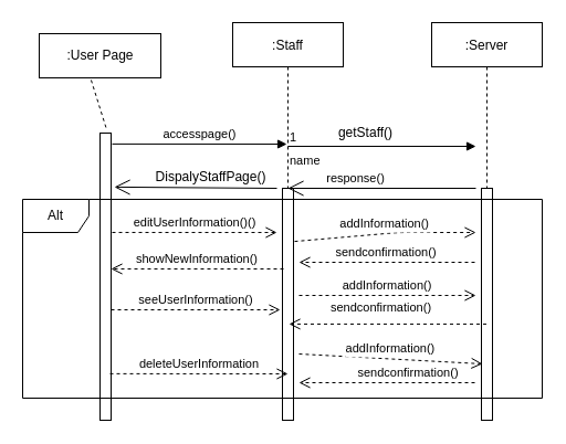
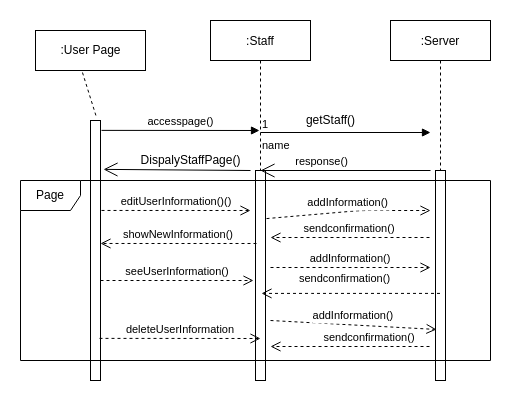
  <mxCell id="0" />
  <mxCell id="1" parent="0" />
  <mxCell id="2" value="" style="html=1;points=[];perimeter=orthogonalPerimeter;" vertex="1" parent="1"><mxGeometry x="90" y="120" width="10" height="260" as="geometry" /></mxCell>
  <mxCell id="3" value=":Staff" style="shape=umlLifeline;perimeter=lifelinePerimeter;container=1;collapsible=0;recursiveResize=0;rounded=0;shadow=0;strokeWidth=1;" vertex="1" parent="1"><mxGeometry x="210" y="20" width="100" height="360" as="geometry" /></mxCell>
  <mxCell id="4" value="" style="points=[];perimeter=orthogonalPerimeter;rounded=0;shadow=0;strokeWidth=1;" vertex="1" parent="3"><mxGeometry x="45" y="150" width="10" height="210" as="geometry" /></mxCell>
  <mxCell id="5" value=":Server" style="shape=umlLifeline;perimeter=lifelinePerimeter;container=1;collapsible=0;recursiveResize=0;rounded=0;shadow=0;strokeWidth=1;" vertex="1" parent="1"><mxGeometry x="390" y="20" width="100" height="360" as="geometry" /></mxCell>
  <mxCell id="6" value="" style="points=[];perimeter=orthogonalPerimeter;rounded=0;shadow=0;strokeWidth=1;" vertex="1" parent="5"><mxGeometry x="45" y="150" width="10" height="210" as="geometry" /></mxCell>
  <mxCell id="7" value="accesspage()" style="html=1;verticalAlign=bottom;endArrow=block;exitX=1.1;exitY=0.038;exitDx=0;exitDy=0;exitPerimeter=0;" edge="1" parent="1" source="2"><mxGeometry width="80" relative="1" as="geometry"><mxPoint x="320" y="200" as="sourcePoint" /><mxPoint x="259" y="130" as="targetPoint" /></mxGeometry></mxCell>
  <mxCell id="8" value="name" style="endArrow=block;endFill=1;html=1;edgeStyle=orthogonalEdgeStyle;align=left;verticalAlign=top;" edge="1" parent="1"><mxGeometry x="-1" relative="1" as="geometry"><mxPoint x="260" y="132" as="sourcePoint" /><mxPoint x="430" y="132" as="targetPoint" /></mxGeometry></mxCell>
  <mxCell id="9" value="1" style="edgeLabel;resizable=0;html=1;align=left;verticalAlign=bottom;" connectable="0" vertex="1" parent="8"><mxGeometry x="-1" relative="1" as="geometry" /></mxCell>
  <mxCell id="10" value="getStaff()" style="text;html=1;align=center;verticalAlign=middle;resizable=0;points=[];autosize=1;strokeColor=none;" vertex="1" parent="1"><mxGeometry x="300" y="110" width="60" height="20" as="geometry" /></mxCell>
  <mxCell id="11" value="" style="endArrow=open;endFill=1;endSize=12;html=1;" edge="1" parent="1"><mxGeometry width="160" relative="1" as="geometry"><mxPoint x="430" y="170" as="sourcePoint" /><mxPoint x="260" y="170" as="targetPoint" /></mxGeometry></mxCell>
  <mxCell id="12" value="response()" style="edgeLabel;html=1;align=center;verticalAlign=middle;resizable=0;points=[];" vertex="1" connectable="0" parent="11"><mxGeometry x="0.423" y="-3" relative="1" as="geometry"><mxPoint x="11" y="-7" as="offset" /></mxGeometry></mxCell>
  <mxCell id="13" value="" style="endArrow=open;endFill=1;endSize=12;html=1;entryX=1.3;entryY=0.188;entryDx=0;entryDy=0;entryPerimeter=0;" edge="1" parent="1" target="2"><mxGeometry width="160" relative="1" as="geometry"><mxPoint x="250" y="170" as="sourcePoint" /><mxPoint x="120" y="170" as="targetPoint" /></mxGeometry></mxCell>
  <mxCell id="14" value=":User Page" style="html=1;" vertex="1" parent="1"><mxGeometry x="35" y="30" width="110" height="40" as="geometry" /></mxCell>
  <mxCell id="15" value="" style="endArrow=none;dashed=1;html=1;exitX=0.427;exitY=1.05;exitDx=0;exitDy=0;exitPerimeter=0;entryX=0.6;entryY=-0.012;entryDx=0;entryDy=0;entryPerimeter=0;" edge="1" parent="1" source="14" target="2"><mxGeometry width="50" height="50" relative="1" as="geometry"><mxPoint x="310" y="200" as="sourcePoint" /><mxPoint x="360" y="150" as="targetPoint" /></mxGeometry></mxCell>
  <mxCell id="16" value="DispalyStaffPage()" style="text;html=1;align=center;verticalAlign=middle;resizable=0;points=[];autosize=1;strokeColor=none;" vertex="1" parent="1"><mxGeometry x="130" y="150" width="120" height="20" as="geometry" /></mxCell>
  <mxCell id="17" value="addInformation()" style="verticalAlign=bottom;endArrow=open;dashed=1;endSize=8;shadow=0;strokeWidth=1;exitX=1.1;exitY=0.229;exitDx=0;exitDy=0;exitPerimeter=0;" edge="1" parent="1" source="4"><mxGeometry relative="1" as="geometry"><mxPoint x="430" y="210" as="targetPoint" /><mxPoint x="301" y="210.08" as="sourcePoint" /><Array as="points"><mxPoint x="360" y="210" /></Array></mxGeometry></mxCell>
  <mxCell id="18" value="sendconfirmation()" style="verticalAlign=bottom;endArrow=open;dashed=1;endSize=8;shadow=0;strokeWidth=1;exitX=1.1;exitY=0.232;exitDx=0;exitDy=0;exitPerimeter=0;" edge="1" parent="1"><mxGeometry relative="1" as="geometry"><mxPoint x="270" y="237" as="targetPoint" /><mxPoint x="429" y="237" as="sourcePoint" /></mxGeometry></mxCell>
  <mxCell id="19" value="addInformation()" style="verticalAlign=bottom;endArrow=open;dashed=1;endSize=8;shadow=0;strokeWidth=1;" edge="1" parent="1"><mxGeometry relative="1" as="geometry"><mxPoint x="430" y="267" as="targetPoint" /><mxPoint x="270" y="267" as="sourcePoint" /></mxGeometry></mxCell>
  <mxCell id="20" value="sendconfirmation()" style="verticalAlign=bottom;endArrow=open;dashed=1;endSize=8;shadow=0;strokeWidth=1;" edge="1" parent="1" source="5"><mxGeometry x="0.07" y="-6" relative="1" as="geometry"><mxPoint x="261" y="292.92" as="targetPoint" /><mxPoint x="390" y="292.92" as="sourcePoint" /><Array as="points"><mxPoint x="321" y="292.92" /></Array><mxPoint as="offset" /></mxGeometry></mxCell>
  <mxCell id="21" value="addInformation()" style="verticalAlign=bottom;endArrow=open;dashed=1;endSize=8;shadow=0;strokeWidth=1;entryX=0.1;entryY=0.757;entryDx=0;entryDy=0;entryPerimeter=0;" edge="1" parent="1" target="6"><mxGeometry relative="1" as="geometry"><mxPoint x="430" y="320.08" as="targetPoint" /><mxPoint x="270" y="320" as="sourcePoint" /></mxGeometry></mxCell>
  <mxCell id="22" value="sendconfirmation()" style="verticalAlign=bottom;endArrow=open;dashed=1;endSize=8;shadow=0;strokeWidth=1;exitX=1.1;exitY=0.232;exitDx=0;exitDy=0;exitPerimeter=0;" edge="1" parent="1"><mxGeometry x="-0.24" relative="1" as="geometry"><mxPoint x="270" y="346" as="targetPoint" /><mxPoint x="429" y="346" as="sourcePoint" /><Array as="points"><mxPoint x="380" y="346" /></Array><mxPoint as="offset" /></mxGeometry></mxCell>
  <mxCell id="23" value="editUserInformation()()" style="verticalAlign=bottom;endArrow=open;dashed=1;endSize=8;shadow=0;strokeWidth=1;exitX=1.1;exitY=0.346;exitDx=0;exitDy=0;exitPerimeter=0;" edge="1" parent="1" source="2"><mxGeometry relative="1" as="geometry"><mxPoint x="250" y="210" as="targetPoint" /><mxPoint x="120" y="210" as="sourcePoint" /></mxGeometry></mxCell>
  <mxCell id="24" value="showNewInformation()" style="verticalAlign=bottom;endArrow=open;dashed=1;endSize=8;shadow=0;strokeWidth=1;entryX=1;entryY=0.473;entryDx=0;entryDy=0;entryPerimeter=0;" edge="1" parent="1" target="2"><mxGeometry relative="1" as="geometry"><mxPoint x="317.74" y="160" as="targetPoint" /><mxPoint x="256" y="243" as="sourcePoint" /></mxGeometry></mxCell>
  <mxCell id="25" value="seeUserInformation()" style="verticalAlign=bottom;endArrow=open;dashed=1;endSize=8;shadow=0;strokeWidth=1;" edge="1" parent="1" source="2"><mxGeometry relative="1" as="geometry"><mxPoint x="253" y="280" as="targetPoint" /><mxPoint x="110" y="263" as="sourcePoint" /><Array as="points" /></mxGeometry></mxCell>
  <mxCell id="26" value="deleteUserInformation" style="verticalAlign=bottom;endArrow=open;dashed=1;endSize=8;shadow=0;strokeWidth=1;exitX=0.9;exitY=0.838;exitDx=0;exitDy=0;exitPerimeter=0;" edge="1" parent="1" source="2"><mxGeometry relative="1" as="geometry"><mxPoint x="260" y="338" as="targetPoint" /><mxPoint x="120" y="319" as="sourcePoint" /></mxGeometry></mxCell>
- <mxCell id="27" value="Alt" style="shape=umlFrame;whiteSpace=wrap;html=1;" vertex="1" parent="1"><mxGeometry x="20" y="180" width="470" height="180" as="geometry" /></mxCell>
+ <mxCell id="27" value="Page" style="shape=umlFrame;whiteSpace=wrap;html=1;" vertex="1" parent="1"><mxGeometry x="20" y="180" width="470" height="180" as="geometry" /></mxCell>
